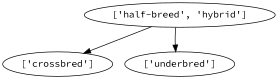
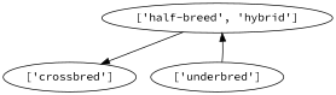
  strict digraph {
    fontname="Source Code Pro"
    node [fontname="Source Code Pro"]
    edge [fontname="Source Code Pro"]
    "['half-breed', 'hybrid']"
    "['crossbred']"
    "['underbred']"
    "['half-breed', 'hybrid']" -> "['crossbred']"
-   "['half-breed', 'hybrid']" -> "['underbred']"
+   "['underbred']" -> "['half-breed', 'hybrid']"
  }
